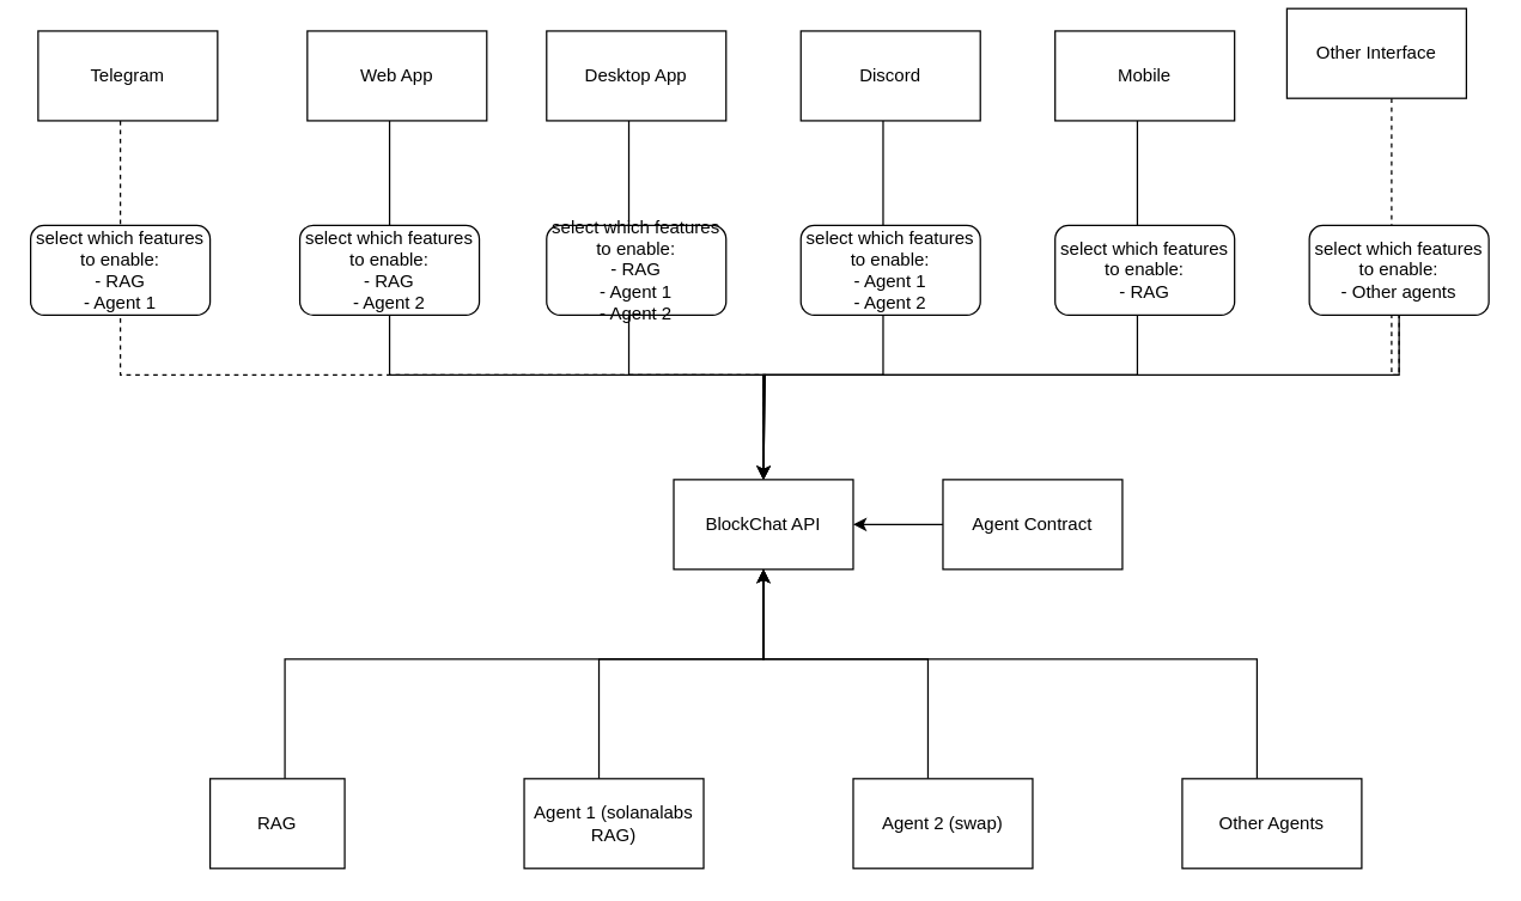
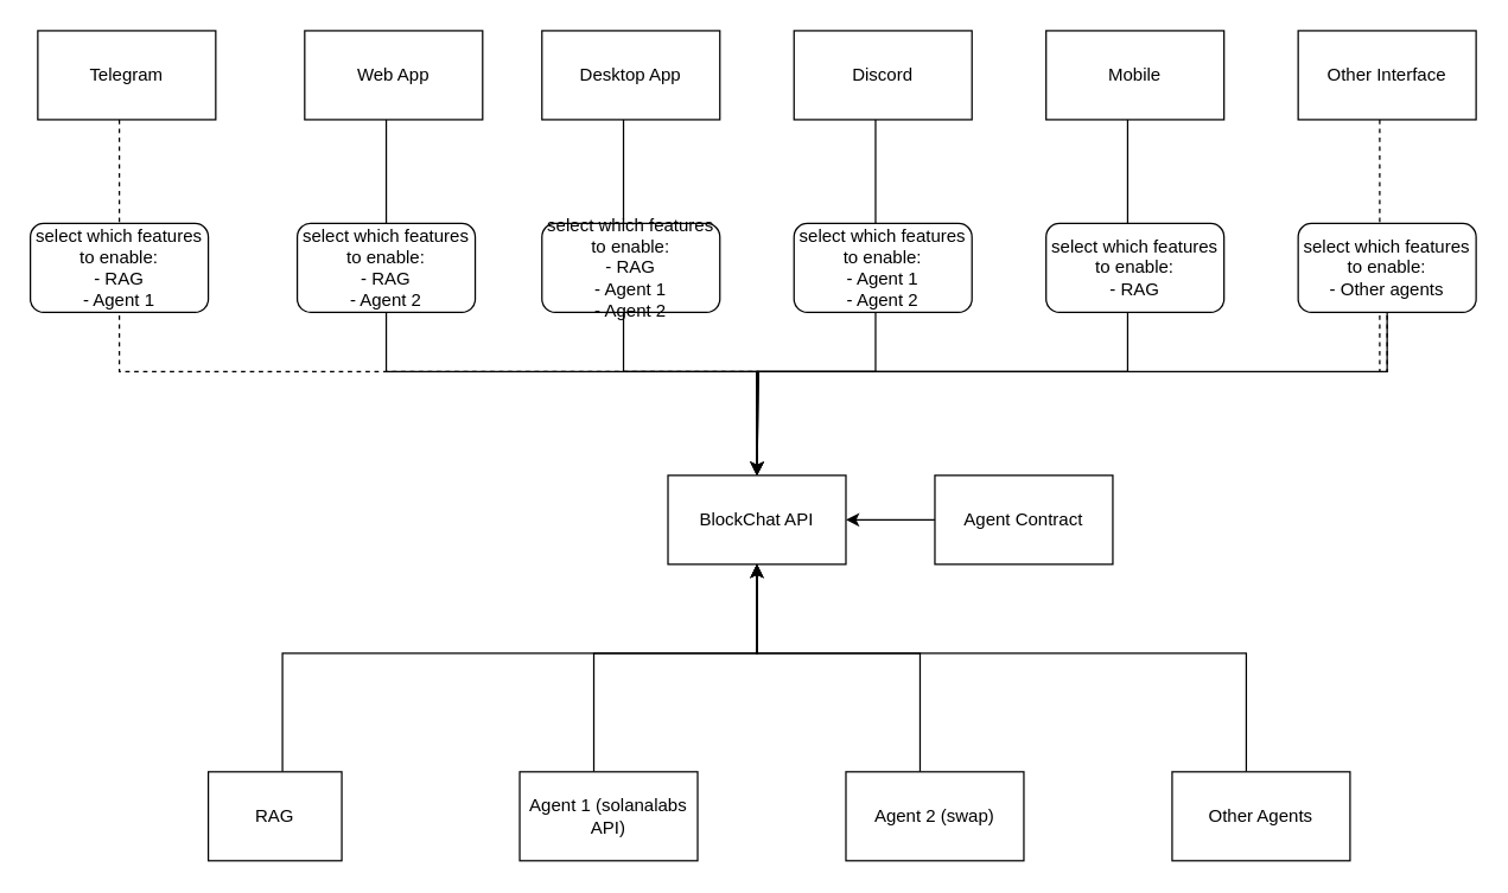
  <mxCell id="0" />
  <mxCell id="1" parent="0" />
  <mxCell id="2" style="edgeStyle=orthogonalEdgeStyle;rounded=0;orthogonalLoop=1;jettySize=auto;html=1;entryX=0.5;entryY=0;entryDx=0;entryDy=0;dashed=1;" edge="1" parent="1" source="3" target="12"><mxGeometry relative="1" as="geometry"><Array as="points"><mxPoint x="80" y="250" /><mxPoint x="510" y="250" /></Array></mxGeometry></mxCell>
  <mxCell id="3" value="Telegram" style="rounded=0;whiteSpace=wrap;html=1;" vertex="1" parent="1"><mxGeometry x="25" y="20" width="120" height="60" as="geometry" /></mxCell>
  <mxCell id="4" style="edgeStyle=orthogonalEdgeStyle;rounded=0;orthogonalLoop=1;jettySize=auto;html=1;" edge="1" parent="1" source="5"><mxGeometry relative="1" as="geometry"><mxPoint x="510" y="320" as="targetPoint" /><Array as="points"><mxPoint x="420" y="250" /><mxPoint x="511" y="250" /></Array></mxGeometry></mxCell>
  <mxCell id="5" value="Desktop App" style="rounded=0;whiteSpace=wrap;html=1;" vertex="1" parent="1"><mxGeometry x="365" y="20" width="120" height="60" as="geometry" /></mxCell>
  <mxCell id="6" style="edgeStyle=orthogonalEdgeStyle;rounded=0;orthogonalLoop=1;jettySize=auto;html=1;entryX=0.5;entryY=0;entryDx=0;entryDy=0;" edge="1" parent="1" source="7" target="12"><mxGeometry relative="1" as="geometry"><Array as="points"><mxPoint x="590" y="250" /><mxPoint x="510" y="250" /></Array></mxGeometry></mxCell>
  <mxCell id="7" value="Discord" style="rounded=0;whiteSpace=wrap;html=1;" vertex="1" parent="1"><mxGeometry x="535" y="20" width="120" height="60" as="geometry" /></mxCell>
  <mxCell id="8" style="edgeStyle=orthogonalEdgeStyle;rounded=0;orthogonalLoop=1;jettySize=auto;html=1;" edge="1" parent="1" source="9"><mxGeometry relative="1" as="geometry"><mxPoint x="510" y="320" as="targetPoint" /><Array as="points"><mxPoint x="760" y="250" /><mxPoint x="511" y="250" /></Array></mxGeometry></mxCell>
  <mxCell id="9" value="Mobile" style="rounded=0;whiteSpace=wrap;html=1;" vertex="1" parent="1"><mxGeometry x="705" y="20" width="120" height="60" as="geometry" /></mxCell>
  <mxCell id="10" style="edgeStyle=orthogonalEdgeStyle;rounded=0;orthogonalLoop=1;jettySize=auto;html=1;entryX=0.5;entryY=0;entryDx=0;entryDy=0;" edge="1" parent="1" source="31" target="12"><mxGeometry relative="1" as="geometry"><Array as="points"><mxPoint x="510" y="250" /></Array></mxGeometry></mxCell>
- <mxCell id="11" value="Other Interface" style="rounded=0;whiteSpace=wrap;html=1;" vertex="1" parent="1"><mxGeometry x="860" y="5" width="120" height="60" as="geometry" /></mxCell>
+ <mxCell id="11" value="Other Interface" style="rounded=0;whiteSpace=wrap;html=1;" vertex="1" parent="1"><mxGeometry x="875" y="20" width="120" height="60" as="geometry" /></mxCell>
  <mxCell id="12" value="BlockChat API" style="rounded=0;whiteSpace=wrap;html=1;" vertex="1" parent="1"><mxGeometry x="450" y="320" width="120" height="60" as="geometry" /></mxCell>
  <mxCell id="13" style="edgeStyle=orthogonalEdgeStyle;rounded=0;orthogonalLoop=1;jettySize=auto;html=1;entryX=0.5;entryY=1;entryDx=0;entryDy=0;" edge="1" parent="1" source="14" target="12"><mxGeometry relative="1" as="geometry"><Array as="points"><mxPoint x="400" y="440" /><mxPoint x="510" y="440" /></Array></mxGeometry></mxCell>
- <mxCell id="14" value="Agent 1 (solanalabs RAG)" style="rounded=0;whiteSpace=wrap;html=1;" vertex="1" parent="1"><mxGeometry x="350" y="520" width="120" height="60" as="geometry" /></mxCell>
+ <mxCell id="14" value="Agent 1 (solanalabs API)" style="rounded=0;whiteSpace=wrap;html=1;" vertex="1" parent="1"><mxGeometry x="350" y="520" width="120" height="60" as="geometry" /></mxCell>
  <mxCell id="15" style="edgeStyle=orthogonalEdgeStyle;rounded=0;orthogonalLoop=1;jettySize=auto;html=1;entryX=0.5;entryY=1;entryDx=0;entryDy=0;" edge="1" parent="1" source="16" target="12"><mxGeometry relative="1" as="geometry"><Array as="points"><mxPoint x="620" y="440" /><mxPoint x="510" y="440" /></Array></mxGeometry></mxCell>
  <mxCell id="16" value="Agent 2 (swap)" style="rounded=0;whiteSpace=wrap;html=1;" vertex="1" parent="1"><mxGeometry x="570" y="520" width="120" height="60" as="geometry" /></mxCell>
  <mxCell id="17" style="edgeStyle=orthogonalEdgeStyle;rounded=0;orthogonalLoop=1;jettySize=auto;html=1;entryX=0.5;entryY=1;entryDx=0;entryDy=0;" edge="1" parent="1" source="18" target="12"><mxGeometry relative="1" as="geometry"><Array as="points"><mxPoint x="190" y="440" /><mxPoint x="510" y="440" /></Array></mxGeometry></mxCell>
  <mxCell id="18" value="RAG" style="rounded=0;whiteSpace=wrap;html=1;" vertex="1" parent="1"><mxGeometry x="140" y="520" width="90" height="60" as="geometry" /></mxCell>
  <mxCell id="19" value="" style="edgeStyle=orthogonalEdgeStyle;rounded=0;orthogonalLoop=1;jettySize=auto;html=1;" edge="1" parent="1" source="20" target="12"><mxGeometry relative="1" as="geometry" /></mxCell>
  <mxCell id="20" value="Agent Contract" style="rounded=0;whiteSpace=wrap;html=1;" vertex="1" parent="1"><mxGeometry x="630" y="320" width="120" height="60" as="geometry" /></mxCell>
  <mxCell id="21" style="edgeStyle=orthogonalEdgeStyle;rounded=0;orthogonalLoop=1;jettySize=auto;html=1;entryX=0.5;entryY=0;entryDx=0;entryDy=0;" edge="1" parent="1" source="22" target="12"><mxGeometry relative="1" as="geometry"><Array as="points"><mxPoint x="260" y="250" /><mxPoint x="510" y="250" /></Array></mxGeometry></mxCell>
  <mxCell id="22" value="Web App" style="rounded=0;whiteSpace=wrap;html=1;" vertex="1" parent="1"><mxGeometry x="205" y="20" width="120" height="60" as="geometry" /></mxCell>
  <mxCell id="23" style="edgeStyle=orthogonalEdgeStyle;rounded=0;orthogonalLoop=1;jettySize=auto;html=1;entryX=0.5;entryY=1;entryDx=0;entryDy=0;" edge="1" parent="1" source="24" target="12"><mxGeometry relative="1" as="geometry"><Array as="points"><mxPoint x="840" y="440" /><mxPoint x="510" y="440" /></Array></mxGeometry></mxCell>
  <mxCell id="24" value="Other Agents" style="rounded=0;whiteSpace=wrap;html=1;" vertex="1" parent="1"><mxGeometry x="790" y="520" width="120" height="60" as="geometry" /></mxCell>
  <mxCell id="25" value="select which features to enable:&lt;div&gt;- RAG&lt;/div&gt;&lt;div&gt;- Agent 1&lt;/div&gt;" style="rounded=1;whiteSpace=wrap;html=1;" vertex="1" parent="1"><mxGeometry x="20" y="150" width="120" height="60" as="geometry" /></mxCell>
  <mxCell id="26" value="select which features to enable:&lt;div&gt;- RAG&lt;/div&gt;&lt;div&gt;- Agent 2&lt;/div&gt;" style="rounded=1;whiteSpace=wrap;html=1;" vertex="1" parent="1"><mxGeometry x="200" y="150" width="120" height="60" as="geometry" /></mxCell>
  <mxCell id="27" value="select which features to enable:&lt;div&gt;- RAG&lt;/div&gt;&lt;div&gt;- Agent 1&lt;/div&gt;&lt;div&gt;- Agent 2&lt;/div&gt;" style="rounded=1;whiteSpace=wrap;html=1;" vertex="1" parent="1"><mxGeometry x="365" y="150" width="120" height="60" as="geometry" /></mxCell>
  <mxCell id="28" value="select which features to enable:&lt;div&gt;- Agent 1&lt;/div&gt;&lt;div&gt;- Agent 2&lt;/div&gt;" style="rounded=1;whiteSpace=wrap;html=1;" vertex="1" parent="1"><mxGeometry x="535" y="150" width="120" height="60" as="geometry" /></mxCell>
  <mxCell id="29" value="select which features to enable:&lt;div&gt;- RAG&lt;/div&gt;" style="rounded=1;whiteSpace=wrap;html=1;" vertex="1" parent="1"><mxGeometry x="705" y="150" width="120" height="60" as="geometry" /></mxCell>
  <mxCell id="30" value="" style="edgeStyle=orthogonalEdgeStyle;rounded=0;orthogonalLoop=1;jettySize=auto;html=1;entryX=0.5;entryY=0;entryDx=0;entryDy=0;dashed=1;" edge="1" parent="1" source="11" target="31"><mxGeometry relative="1" as="geometry"><mxPoint x="930" y="80" as="sourcePoint" /><mxPoint x="510" y="320" as="targetPoint" /><Array as="points"><mxPoint x="930" y="250" /></Array></mxGeometry></mxCell>
  <mxCell id="31" value="select which features to enable:&lt;div&gt;- Other agents&lt;/div&gt;" style="rounded=1;whiteSpace=wrap;html=1;" vertex="1" parent="1"><mxGeometry x="875" y="150" width="120" height="60" as="geometry" /></mxCell>
